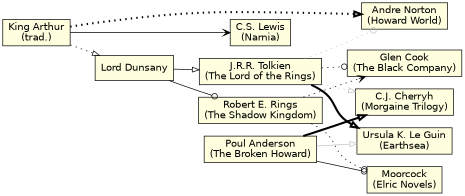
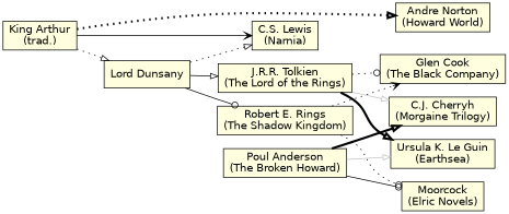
  digraph {
    fontname="DejaVu Sans"
    rankdir=LR
    node [fillcolor=lightyellow fontname="DejaVu Sans" shape=box style=filled]
    edge [arrowhead=onormal fontname="DejaVu Sans" style=solid]
    n1 [label="King Arthur\n(trad.)"]
    n2 [label="Lord Dunsany"]
    n3 [label="C.S. Lewis\n(Narnia)"]
    n4 [label="Andre Norton\n(Howard World)"]
    n5 [label="Robert E. Rings\n(The Shadow Kingdom)"]
    n6 [label="J.R.R. Tolkien\n(The Lord of the Rings)"]
    n7 [label="Glen Cook\n(The Black Company)"]
    n8 [label="Moorcock\n(Elric Novels)"]
    n9 [label="C.J. Cherryh\n(Morgaine Trilogy)"]
    n10 [label="Ursula K. Le Guin\n(Earthsea)"]
    n11 [label="Poul Anderson\n(The Broken Howard)"]
    n1 -> n2 [style=dotted]
    n1 -> n3 [arrowhead=vee]
    n1 -> n4 [penwidth=3 style=dotted]
+   n2 -> n3 [style=dotted]
    n2 -> n5 [arrowhead=odot]
    n2 -> n6
    n5 -> n7 [arrowhead=vee style=dotted]
    n5 -> n8 [arrowhead=odot style=dotted]
-   n6 -> n4 [arrowhead=odot color=gray style=dotted]
    n6 -> n7 [arrowhead=odot style=dotted]
-   n6 -> n9 [color=gray style=dotted]
+   n6 -> n9 [color=gray]
    n6 -> n10 [penwidth=3]
    n11 -> n8 [arrowhead=odot]
    n11 -> n9 [penwidth=3]
    n11 -> n10 [color=gray]
  }
